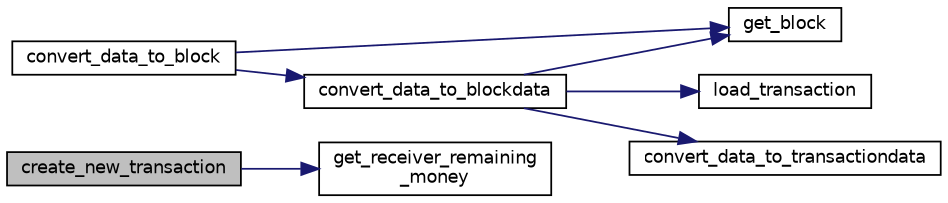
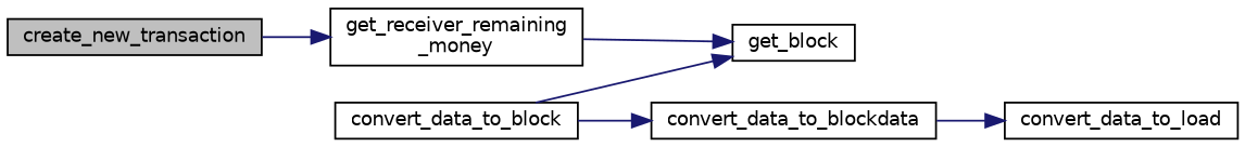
  digraph {
    rankdir=LR
    node [color=black fillcolor=white fontname=Helvetica fontsize=10 shape=record style=filled]
    edge [color=midnightblue fontname=Helvetica fontsize=10 labelfontname=Helvetica labelfontsize=10 style=solid]
    n1 [fillcolor=grey75 fontcolor=black height=0.2 label=create_new_transaction width=0.4]
    n2 [height=0.2 label="get_receiver_remaining\l_money" width=0.4]
    n3 [height=0.2 label=get_block width=0.4]
    n4 [height=0.2 label=convert_data_to_block width=0.4]
    n5 [height=0.2 label=convert_data_to_blockdata width=0.4]
-   n6 [height=0.2 label=load_transaction width=0.4]
-   n7 [height=0.2 label=convert_data_to_transactiondata width=0.4]
+   n7 [height=0.2 label=convert_data_to_load width=0.4]
    n1 -> n2
-   n5 -> n3
+   n2 -> n3
    n4 -> n3
    n4 -> n5
-   n5 -> n6
    n5 -> n7
  }
